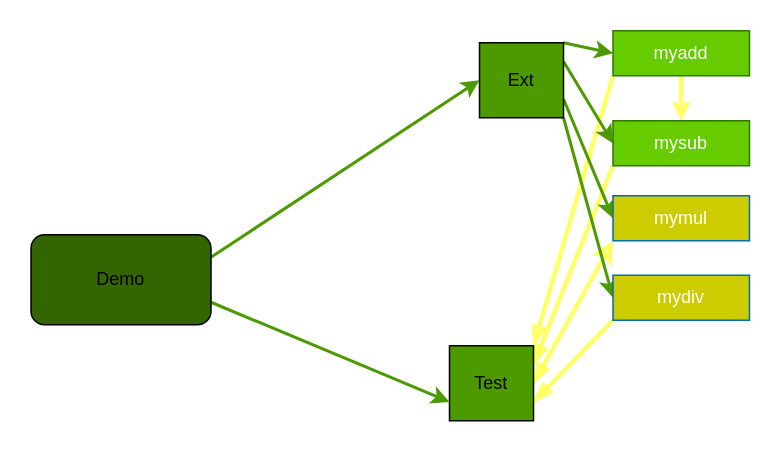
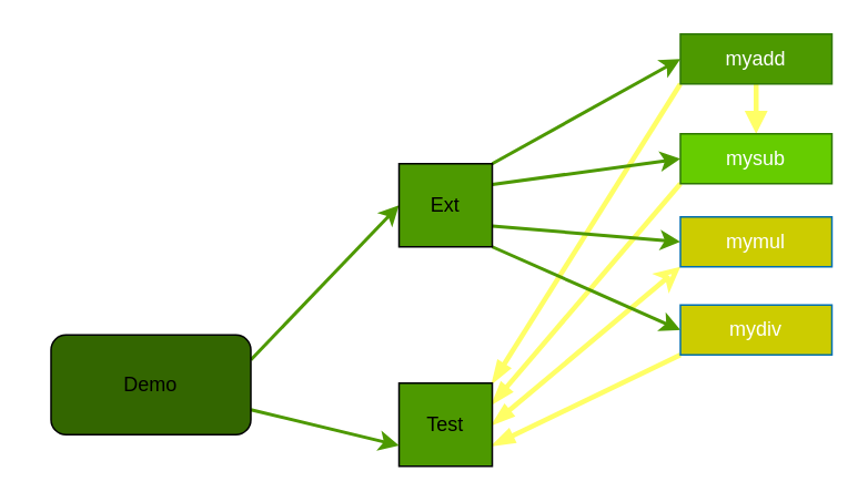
  <mxCell id="0" />
  <mxCell id="1" parent="0" />
  <mxCell id="2" style="html=1;exitX=1;exitY=0;exitDx=0;exitDy=0;entryX=0;entryY=1;entryDx=0;entryDy=0;strokeWidth=3;endArrow=none;endFill=0;startArrow=blockThin;startFill=1;strokeColor=#FFFF66;" parent="1" source="6" target="16" edge="1"><mxGeometry relative="1" as="geometry" /></mxCell>
  <mxCell id="3" style="edgeStyle=none;html=1;exitX=1;exitY=0.25;exitDx=0;exitDy=0;entryX=0;entryY=1;entryDx=0;entryDy=0;endArrow=none;endFill=0;strokeWidth=3;startArrow=blockThin;startFill=1;strokeColor=#FFFF66;" parent="1" source="6" target="17" edge="1"><mxGeometry relative="1" as="geometry" /></mxCell>
  <mxCell id="4" style="edgeStyle=none;html=1;exitX=1;exitY=0.5;exitDx=0;exitDy=0;entryX=0;entryY=1;entryDx=0;entryDy=0;endArrow=classic;endFill=0;strokeWidth=3;startArrow=blockThin;startFill=1;strokeColor=#FFFF66;" parent="1" source="6" target="18" edge="1"><mxGeometry relative="1" as="geometry" /></mxCell>
  <mxCell id="5" style="edgeStyle=none;html=1;exitX=1;exitY=0.75;exitDx=0;exitDy=0;entryX=0;entryY=1;entryDx=0;entryDy=0;endArrow=none;endFill=0;strokeWidth=3;startArrow=blockThin;startFill=1;strokeColor=#FFFF66;" parent="1" source="6" target="19" edge="1"><mxGeometry relative="1" as="geometry" /></mxCell>
- <mxCell id="6" value="Test" style="rounded=0;whiteSpace=wrap;html=1;fillColor=#4D9900;" parent="1" vertex="1"><mxGeometry x="299" y="230" width="56" height="50" as="geometry" /></mxCell>
+ <mxCell id="6" value="Test" style="rounded=0;whiteSpace=wrap;html=1;fillColor=#4D9900;" parent="1" vertex="1"><mxGeometry x="239" y="230" width="56" height="50" as="geometry" /></mxCell>
  <mxCell id="7" style="edgeStyle=none;html=1;exitX=1;exitY=0.25;exitDx=0;exitDy=0;entryX=0;entryY=0.5;entryDx=0;entryDy=0;strokeWidth=2;strokeColor=#4D9900;" parent="1" source="9" target="14" edge="1"><mxGeometry relative="1" as="geometry" /></mxCell>
  <mxCell id="8" style="edgeStyle=none;html=1;exitX=1;exitY=0.75;exitDx=0;exitDy=0;entryX=0;entryY=0.75;entryDx=0;entryDy=0;strokeWidth=2;strokeColor=#4D9900;" parent="1" source="9" target="6" edge="1"><mxGeometry relative="1" as="geometry" /></mxCell>
- <mxCell id="9" value="Demo" style="rounded=1;whiteSpace=wrap;html=1;fillColor=#336600;" parent="1" vertex="1"><mxGeometry x="20" y="156" width="120" height="60" as="geometry" /></mxCell>
+ <mxCell id="9" value="Demo" style="rounded=1;whiteSpace=wrap;html=1;fillColor=#336600;" parent="1" vertex="1"><mxGeometry x="30" y="201" width="120" height="60" as="geometry" /></mxCell>
  <mxCell id="10" style="edgeStyle=none;html=1;entryX=0;entryY=0.5;entryDx=0;entryDy=0;exitX=1;exitY=0;exitDx=0;exitDy=0;strokeWidth=2;strokeColor=#4D9900;" parent="1" source="14" target="16" edge="1"><mxGeometry relative="1" as="geometry" /></mxCell>
  <mxCell id="11" style="edgeStyle=none;html=1;entryX=0;entryY=0.5;entryDx=0;entryDy=0;exitX=1;exitY=0.25;exitDx=0;exitDy=0;strokeWidth=2;strokeColor=#4D9900;" parent="1" source="14" target="17" edge="1"><mxGeometry relative="1" as="geometry" /></mxCell>
  <mxCell id="12" style="edgeStyle=none;html=1;exitX=1;exitY=1;exitDx=0;exitDy=0;entryX=0;entryY=0.5;entryDx=0;entryDy=0;strokeWidth=2;strokeColor=#4D9900;" parent="1" source="14" target="19" edge="1"><mxGeometry relative="1" as="geometry" /></mxCell>
  <mxCell id="13" style="edgeStyle=none;html=1;exitX=1;exitY=0.75;exitDx=0;exitDy=0;entryX=0;entryY=0.5;entryDx=0;entryDy=0;strokeWidth=2;strokeColor=#4D9900;" parent="1" source="14" target="18" edge="1"><mxGeometry relative="1" as="geometry" /></mxCell>
- <mxCell id="14" value="Ext" style="rounded=0;whiteSpace=wrap;html=1;fillColor=#4D9900;" parent="1" vertex="1"><mxGeometry x="319" y="28" width="56" height="50" as="geometry" /></mxCell>
- <mxCell id="15" style="edgeStyle=none;html=1;exitX=0.5;exitY=1;exitDx=0;exitDy=0;entryX=0.5;entryY=0;entryDx=0;entryDy=0;fillColor=#d80073;strokeColor=#FFFF66;strokeWidth=3;endArrow=open;endFill=1;" parent="1" source="16" target="17" edge="1"><mxGeometry relative="1" as="geometry" /></mxCell>
- <mxCell id="16" value="myadd" style="rounded=0;whiteSpace=wrap;html=1;fillColor=#66CC00;fontColor=#ffffff;strokeColor=#2D7600;" parent="1" vertex="1"><mxGeometry x="408" y="20" width="91" height="30" as="geometry" /></mxCell>
+ <mxCell id="14" value="Ext" style="rounded=0;whiteSpace=wrap;html=1;fillColor=#4D9900;" parent="1" vertex="1"><mxGeometry x="239" y="98" width="56" height="50" as="geometry" /></mxCell>
+ <mxCell id="15" style="edgeStyle=none;html=1;exitX=0.5;exitY=1;exitDx=0;exitDy=0;entryX=0.5;entryY=0;entryDx=0;entryDy=0;fillColor=#d80073;strokeColor=#FFFF66;strokeWidth=3;endArrow=block;endFill=1;" parent="1" source="16" target="17" edge="1"><mxGeometry relative="1" as="geometry" /></mxCell>
+ <mxCell id="16" value="myadd" style="rounded=0;whiteSpace=wrap;html=1;fillColor=#4d9900;fontColor=#ffffff;strokeColor=#2D7600;" parent="1" vertex="1"><mxGeometry x="408" y="20" width="91" height="30" as="geometry" /></mxCell>
  <mxCell id="17" value="mysub" style="rounded=0;whiteSpace=wrap;html=1;fillColor=#66CC00;fontColor=#ffffff;strokeColor=#2D7600;" parent="1" vertex="1"><mxGeometry x="408" y="80" width="91" height="30" as="geometry" /></mxCell>
  <mxCell id="18" value="mymul" style="rounded=0;whiteSpace=wrap;html=1;fillColor=#CCCC00;fontColor=#ffffff;strokeColor=#006EAF;" parent="1" vertex="1"><mxGeometry x="408" y="130" width="91" height="30" as="geometry" /></mxCell>
  <mxCell id="19" value="mydiv" style="rounded=0;whiteSpace=wrap;html=1;fillColor=#CCCC00;fontColor=#ffffff;strokeColor=#006EAF;" parent="1" vertex="1"><mxGeometry x="408" y="183" width="91" height="30" as="geometry" /></mxCell>
